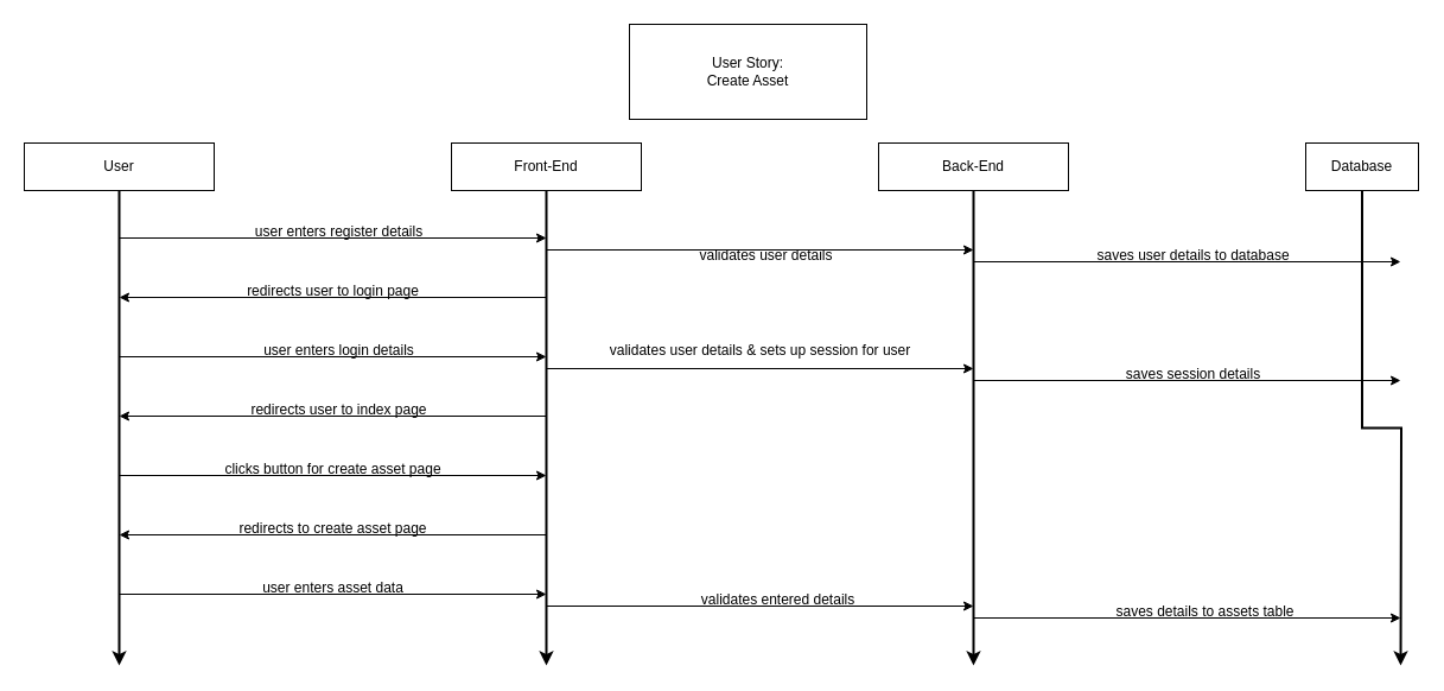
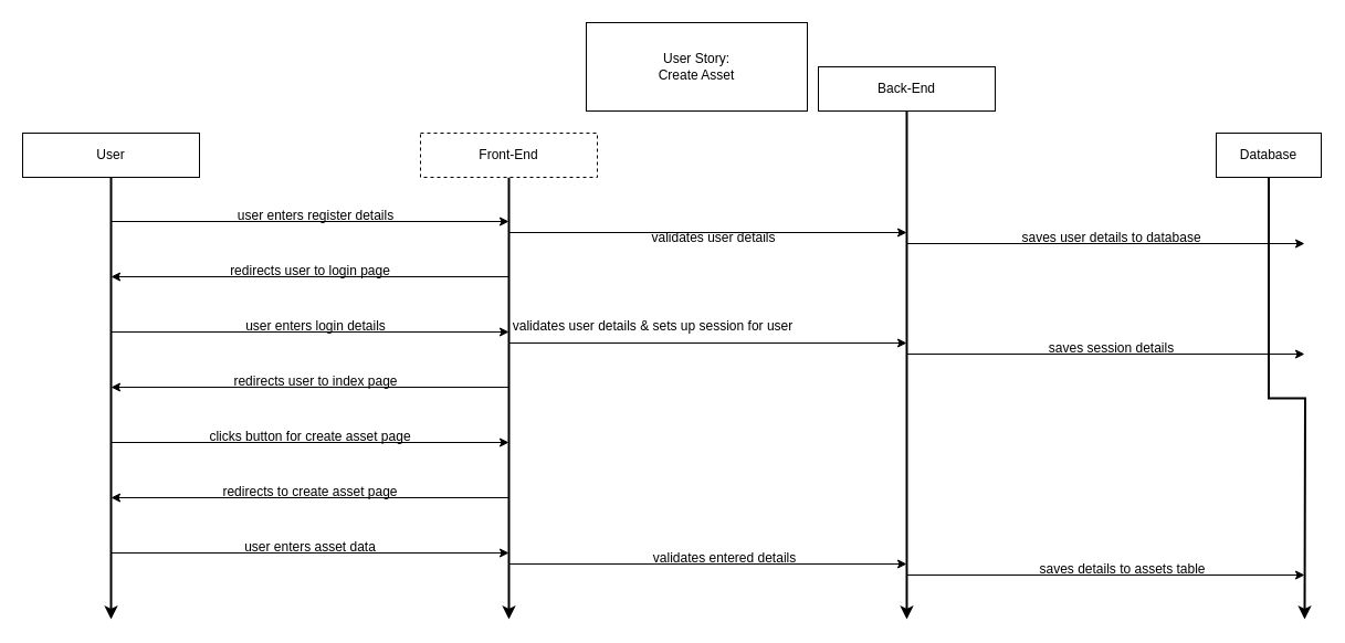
  <mxCell id="0" />
  <mxCell id="1" parent="0" />
  <mxCell id="2" style="edgeStyle=orthogonalEdgeStyle;rounded=0;orthogonalLoop=1;jettySize=auto;html=1;exitX=0.5;exitY=1;exitDx=0;exitDy=0;strokeWidth=2;" edge="1" parent="1" source="3"><mxGeometry relative="1" as="geometry"><mxPoint x="100" y="560" as="targetPoint" /></mxGeometry></mxCell>
  <mxCell id="3" value="User" style="rounded=0;whiteSpace=wrap;html=1;" vertex="1" parent="1"><mxGeometry x="20" y="120" width="160" height="40" as="geometry" /></mxCell>
  <mxCell id="4" style="edgeStyle=orthogonalEdgeStyle;rounded=0;orthogonalLoop=1;jettySize=auto;html=1;exitX=0.5;exitY=1;exitDx=0;exitDy=0;strokeWidth=2;" edge="1" parent="1" source="5"><mxGeometry relative="1" as="geometry"><mxPoint x="460" y="560" as="targetPoint" /></mxGeometry></mxCell>
- <mxCell id="5" value="Front-End" style="rounded=0;whiteSpace=wrap;html=1;" vertex="1" parent="1"><mxGeometry x="380" y="120" width="160" height="40" as="geometry" /></mxCell>
+ <mxCell id="5" value="Front-End" style="rounded=0;whiteSpace=wrap;html=1;dashed=1;" vertex="1" parent="1"><mxGeometry x="380" y="120" width="160" height="40" as="geometry" /></mxCell>
  <mxCell id="6" style="edgeStyle=orthogonalEdgeStyle;rounded=0;orthogonalLoop=1;jettySize=auto;html=1;exitX=0.5;exitY=1;exitDx=0;exitDy=0;strokeWidth=2;" edge="1" parent="1" source="7"><mxGeometry relative="1" as="geometry"><mxPoint x="820" y="560" as="targetPoint" /></mxGeometry></mxCell>
- <mxCell id="7" value="Back-End" style="rounded=0;whiteSpace=wrap;html=1;" vertex="1" parent="1"><mxGeometry x="740" y="120" width="160" height="40" as="geometry" /></mxCell>
+ <mxCell id="7" value="Back-End" style="rounded=0;whiteSpace=wrap;html=1;" vertex="1" parent="1"><mxGeometry x="740" y="60" width="160" height="40" as="geometry" /></mxCell>
  <mxCell id="8" style="edgeStyle=orthogonalEdgeStyle;rounded=0;orthogonalLoop=1;jettySize=auto;html=1;exitX=0.5;exitY=1;exitDx=0;exitDy=0;strokeWidth=2;" edge="1" parent="1" source="9"><mxGeometry relative="1" as="geometry"><mxPoint x="1180" y="560" as="targetPoint" /></mxGeometry></mxCell>
  <mxCell id="9" value="Database" style="rounded=0;whiteSpace=wrap;html=1;" vertex="1" parent="1"><mxGeometry x="1100" y="120" width="95" height="40" as="geometry" /></mxCell>
  <mxCell id="10" value="User Story:&lt;br&gt;Create Asset" style="rounded=0;whiteSpace=wrap;html=1;" vertex="1" parent="1"><mxGeometry x="530" y="20" width="200" height="80" as="geometry" /></mxCell>
  <mxCell id="11" value="" style="endArrow=classic;html=1;rounded=0;" edge="1" parent="1"><mxGeometry width="50" height="50" relative="1" as="geometry"><mxPoint x="100" y="200" as="sourcePoint" /><mxPoint x="460" y="200" as="targetPoint" /></mxGeometry></mxCell>
  <mxCell id="12" value="user enters register details" style="text;html=1;align=center;verticalAlign=middle;resizable=0;points=[];autosize=1;strokeColor=none;fillColor=none;" vertex="1" parent="1"><mxGeometry x="205" y="180" width="160" height="30" as="geometry" /></mxCell>
  <mxCell id="13" value="" style="endArrow=classic;html=1;rounded=0;" edge="1" parent="1"><mxGeometry width="50" height="50" relative="1" as="geometry"><mxPoint x="460" y="210" as="sourcePoint" /><mxPoint x="820" y="210" as="targetPoint" /></mxGeometry></mxCell>
  <mxCell id="14" value="validates user details" style="text;html=1;align=center;verticalAlign=middle;resizable=0;points=[];autosize=1;strokeColor=none;fillColor=none;" vertex="1" parent="1"><mxGeometry x="575" y="200" width="140" height="30" as="geometry" /></mxCell>
  <mxCell id="15" value="" style="endArrow=classic;html=1;rounded=0;" edge="1" parent="1"><mxGeometry width="50" height="50" relative="1" as="geometry"><mxPoint x="820" y="220" as="sourcePoint" /><mxPoint x="1180" y="220" as="targetPoint" /></mxGeometry></mxCell>
  <mxCell id="16" value="saves user details to database" style="text;html=1;align=center;verticalAlign=middle;resizable=0;points=[];autosize=1;strokeColor=none;fillColor=none;" vertex="1" parent="1"><mxGeometry x="910" y="200" width="190" height="30" as="geometry" /></mxCell>
  <mxCell id="17" value="" style="endArrow=classic;html=1;rounded=0;" edge="1" parent="1"><mxGeometry width="50" height="50" relative="1" as="geometry"><mxPoint x="460" y="250" as="sourcePoint" /><mxPoint x="100" y="250" as="targetPoint" /></mxGeometry></mxCell>
  <mxCell id="18" value="redirects user to login page" style="text;html=1;align=center;verticalAlign=middle;resizable=0;points=[];autosize=1;strokeColor=none;fillColor=none;" vertex="1" parent="1"><mxGeometry x="195" y="230" width="170" height="30" as="geometry" /></mxCell>
  <mxCell id="19" value="" style="endArrow=classic;html=1;rounded=0;" edge="1" parent="1"><mxGeometry width="50" height="50" relative="1" as="geometry"><mxPoint x="100" y="300" as="sourcePoint" /><mxPoint x="460" y="300" as="targetPoint" /></mxGeometry></mxCell>
  <mxCell id="20" value="user enters login details" style="text;html=1;align=center;verticalAlign=middle;resizable=0;points=[];autosize=1;strokeColor=none;fillColor=none;" vertex="1" parent="1"><mxGeometry x="210" y="280" width="150" height="30" as="geometry" /></mxCell>
  <mxCell id="21" value="" style="endArrow=classic;html=1;rounded=0;" edge="1" parent="1"><mxGeometry width="50" height="50" relative="1" as="geometry"><mxPoint x="460" y="310" as="sourcePoint" /><mxPoint x="820" y="310" as="targetPoint" /></mxGeometry></mxCell>
- <mxCell id="22" value="validates user details &amp;amp; sets up session for user" style="text;html=1;align=center;verticalAlign=middle;resizable=0;points=[];autosize=1;strokeColor=none;fillColor=none;" vertex="1" parent="1"><mxGeometry x="500" y="280" width="280" height="30" as="geometry" /></mxCell>
+ <mxCell id="22" value="validates user details &amp;amp; sets up session for user" style="text;html=1;align=center;verticalAlign=middle;resizable=0;points=[];autosize=1;strokeColor=none;fillColor=none;" vertex="1" parent="1"><mxGeometry x="450" y="280" width="280" height="30" as="geometry" /></mxCell>
  <mxCell id="23" value="" style="endArrow=classic;html=1;rounded=0;" edge="1" parent="1"><mxGeometry width="50" height="50" relative="1" as="geometry"><mxPoint x="820" y="320" as="sourcePoint" /><mxPoint x="1180" y="320" as="targetPoint" /></mxGeometry></mxCell>
  <mxCell id="24" value="saves session details" style="text;html=1;align=center;verticalAlign=middle;resizable=0;points=[];autosize=1;strokeColor=none;fillColor=none;" vertex="1" parent="1"><mxGeometry x="935" y="300" width="140" height="30" as="geometry" /></mxCell>
  <mxCell id="25" value="" style="endArrow=classic;html=1;rounded=0;" edge="1" parent="1"><mxGeometry width="50" height="50" relative="1" as="geometry"><mxPoint x="460" y="350" as="sourcePoint" /><mxPoint x="100" y="350" as="targetPoint" /></mxGeometry></mxCell>
  <mxCell id="26" value="redirects user to index page" style="text;html=1;align=center;verticalAlign=middle;resizable=0;points=[];autosize=1;strokeColor=none;fillColor=none;" vertex="1" parent="1"><mxGeometry x="200" y="330" width="170" height="30" as="geometry" /></mxCell>
  <mxCell id="27" value="" style="endArrow=classic;html=1;rounded=0;" edge="1" parent="1"><mxGeometry width="50" height="50" relative="1" as="geometry"><mxPoint x="100" y="400" as="sourcePoint" /><mxPoint x="460" y="400" as="targetPoint" /></mxGeometry></mxCell>
  <mxCell id="28" value="clicks button for create asset page" style="text;html=1;align=center;verticalAlign=middle;resizable=0;points=[];autosize=1;strokeColor=none;fillColor=none;" vertex="1" parent="1"><mxGeometry x="175" y="380" width="210" height="30" as="geometry" /></mxCell>
  <mxCell id="29" value="" style="endArrow=classic;html=1;rounded=0;" edge="1" parent="1"><mxGeometry width="50" height="50" relative="1" as="geometry"><mxPoint x="460" y="450" as="sourcePoint" /><mxPoint x="100" y="450" as="targetPoint" /></mxGeometry></mxCell>
  <mxCell id="30" value="redirects to create asset page" style="text;html=1;align=center;verticalAlign=middle;resizable=0;points=[];autosize=1;strokeColor=none;fillColor=none;" vertex="1" parent="1"><mxGeometry x="190" y="430" width="180" height="30" as="geometry" /></mxCell>
  <mxCell id="31" value="" style="endArrow=classic;html=1;rounded=0;" edge="1" parent="1"><mxGeometry width="50" height="50" relative="1" as="geometry"><mxPoint x="100" y="500" as="sourcePoint" /><mxPoint x="460" y="500" as="targetPoint" /></mxGeometry></mxCell>
  <mxCell id="32" value="user enters asset data" style="text;html=1;align=center;verticalAlign=middle;resizable=0;points=[];autosize=1;strokeColor=none;fillColor=none;" vertex="1" parent="1"><mxGeometry x="210" y="480" width="140" height="30" as="geometry" /></mxCell>
  <mxCell id="33" value="" style="endArrow=classic;html=1;rounded=0;" edge="1" parent="1"><mxGeometry width="50" height="50" relative="1" as="geometry"><mxPoint x="460" y="510" as="sourcePoint" /><mxPoint x="820" y="510" as="targetPoint" /></mxGeometry></mxCell>
  <mxCell id="34" value="validates entered details" style="text;html=1;align=center;verticalAlign=middle;resizable=0;points=[];autosize=1;strokeColor=none;fillColor=none;" vertex="1" parent="1"><mxGeometry x="580" y="490" width="150" height="30" as="geometry" /></mxCell>
  <mxCell id="35" value="" style="endArrow=classic;html=1;rounded=0;" edge="1" parent="1"><mxGeometry width="50" height="50" relative="1" as="geometry"><mxPoint x="820" y="520" as="sourcePoint" /><mxPoint x="1180" y="520" as="targetPoint" /></mxGeometry></mxCell>
  <mxCell id="36" value="saves details to assets table" style="text;html=1;align=center;verticalAlign=middle;resizable=0;points=[];autosize=1;strokeColor=none;fillColor=none;" vertex="1" parent="1"><mxGeometry x="930" y="500" width="170" height="30" as="geometry" /></mxCell>
